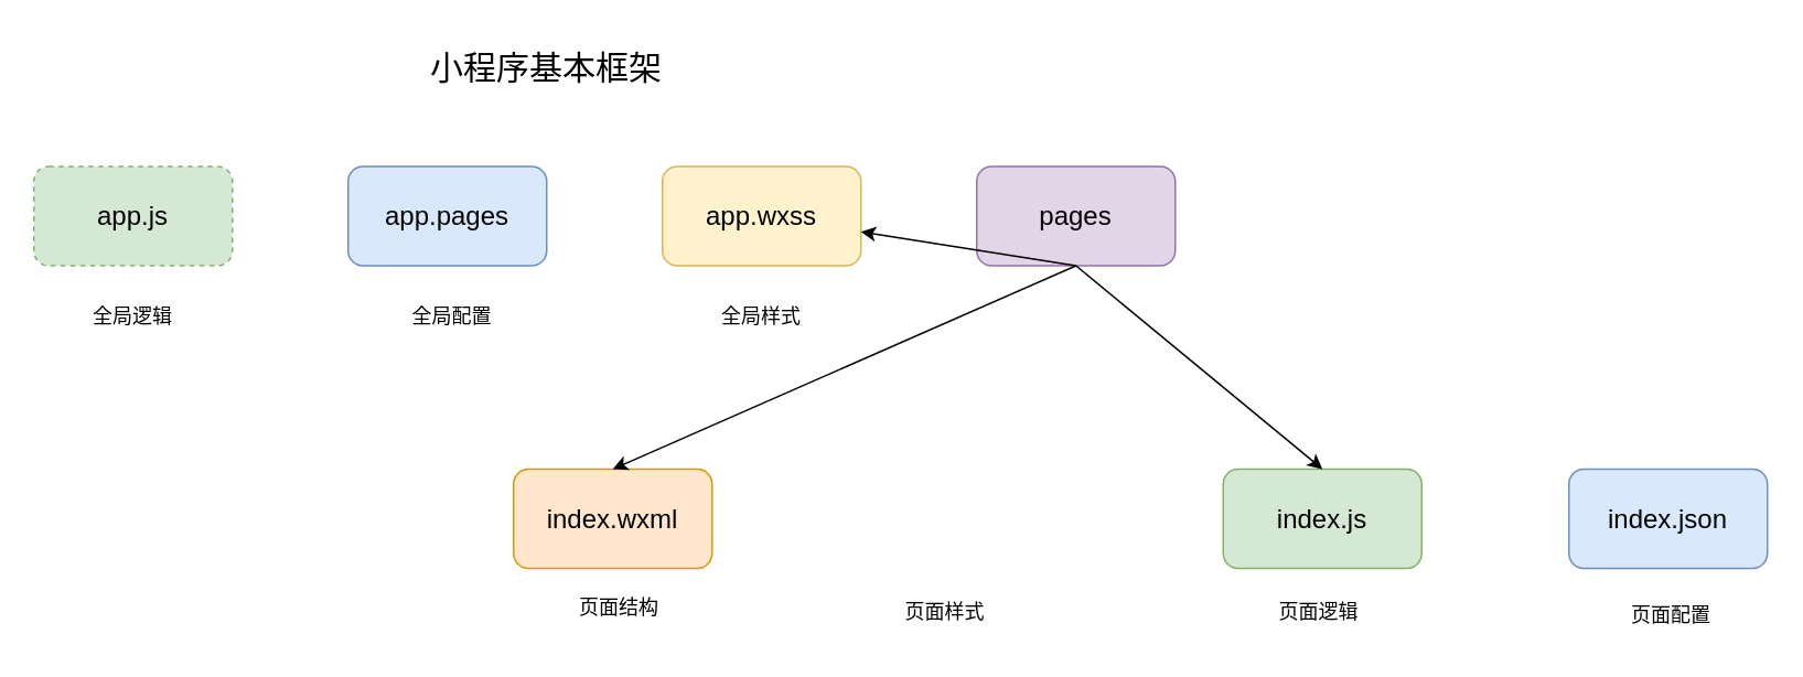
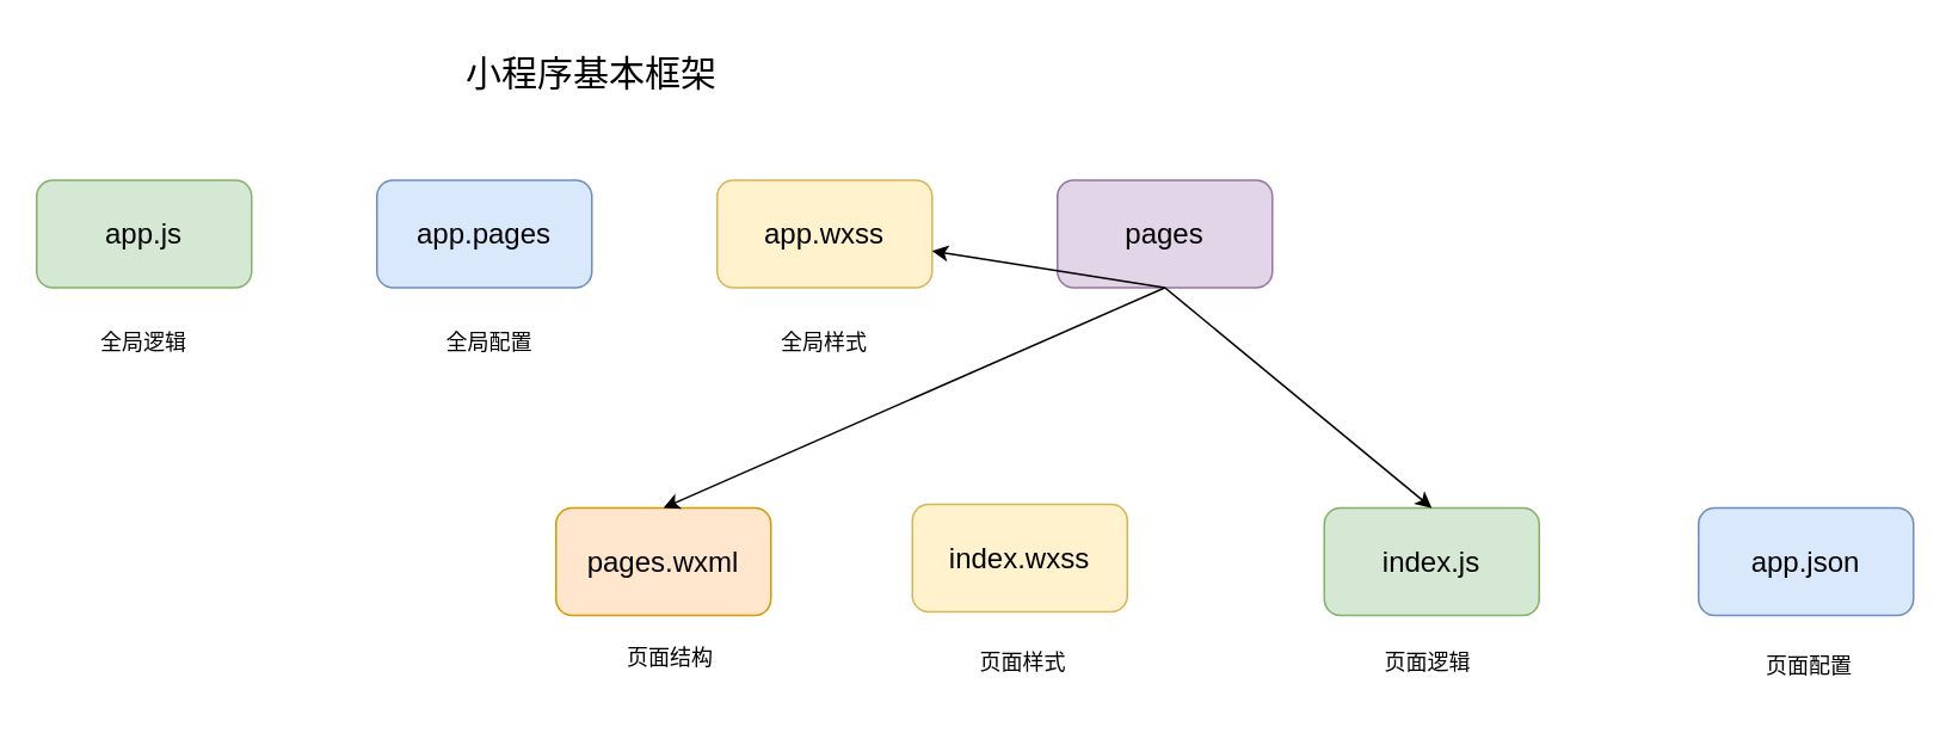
  <mxCell id="0" />
  <mxCell id="1" parent="0" />
- <mxCell id="2" value="&lt;font style=&quot;font-size: 16px;&quot;&gt;app.js&lt;/font&gt;" style="rounded=1;whiteSpace=wrap;html=1;fillColor=#d5e8d4;strokeColor=#82b366;dashed=1;" vertex="1" parent="1"><mxGeometry x="20" y="100" width="120" height="60" as="geometry" /></mxCell>
+ <mxCell id="2" value="&lt;font style=&quot;font-size: 16px;&quot;&gt;app.js&lt;/font&gt;" style="rounded=1;whiteSpace=wrap;html=1;fillColor=#d5e8d4;strokeColor=#82b366;" vertex="1" parent="1"><mxGeometry x="20" y="100" width="120" height="60" as="geometry" /></mxCell>
  <mxCell id="3" value="&lt;font style=&quot;font-size: 16px;&quot;&gt;app.pages&lt;/font&gt;" style="rounded=1;whiteSpace=wrap;html=1;fillColor=#dae8fc;strokeColor=#6c8ebf;" vertex="1" parent="1"><mxGeometry x="210" y="100" width="120" height="60" as="geometry" /></mxCell>
  <mxCell id="4" value="&lt;font style=&quot;font-size: 16px;&quot;&gt;app.wxss&lt;/font&gt;" style="rounded=1;whiteSpace=wrap;html=1;fillColor=#fff2cc;strokeColor=#d6b656;" vertex="1" parent="1"><mxGeometry x="400" y="100" width="120" height="60" as="geometry" /></mxCell>
  <mxCell id="5" value="&lt;font style=&quot;font-size: 16px;&quot;&gt;pages&lt;/font&gt;" style="rounded=1;whiteSpace=wrap;html=1;fillColor=#e1d5e7;strokeColor=#9673a6;" vertex="1" parent="1"><mxGeometry x="590" y="100" width="120" height="60" as="geometry" /></mxCell>
  <mxCell id="6" value="&lt;font style=&quot;font-size: 20px;&quot;&gt;小程序基本框架&lt;/font&gt;" style="text;html=1;align=center;verticalAlign=middle;whiteSpace=wrap;rounded=0;" vertex="1" parent="1"><mxGeometry x="250" y="20" width="160" height="40" as="geometry" /></mxCell>
  <mxCell id="7" value="全局逻辑" style="text;html=1;align=center;verticalAlign=middle;whiteSpace=wrap;rounded=0;" vertex="1" parent="1"><mxGeometry x="50" y="176" width="60" height="30" as="geometry" /></mxCell>
  <mxCell id="8" value="全局配置" style="text;html=1;align=center;verticalAlign=middle;whiteSpace=wrap;rounded=0;" vertex="1" parent="1"><mxGeometry x="243" y="176" width="60" height="30" as="geometry" /></mxCell>
  <mxCell id="9" value="全局样式" style="text;html=1;align=center;verticalAlign=middle;whiteSpace=wrap;rounded=0;" vertex="1" parent="1"><mxGeometry x="430" y="176" width="60" height="30" as="geometry" /></mxCell>
  <mxCell id="10" value="&lt;font style=&quot;font-size: 16px;&quot;&gt;index&lt;/font&gt;&lt;span style=&quot;font-size: 16px; background-color: initial;&quot;&gt;.js&lt;/span&gt;" style="rounded=1;whiteSpace=wrap;html=1;fillColor=#d5e8d4;strokeColor=#82b366;" vertex="1" parent="1"><mxGeometry x="739" y="283" width="120" height="60" as="geometry" /></mxCell>
- <mxCell id="11" value="&lt;font style=&quot;font-size: 16px;&quot;&gt;index.json&lt;/font&gt;" style="rounded=1;whiteSpace=wrap;html=1;fillColor=#dae8fc;strokeColor=#6c8ebf;" vertex="1" parent="1"><mxGeometry x="948" y="283" width="120" height="60" as="geometry" /></mxCell>
- <mxCell id="13" value="&lt;font style=&quot;font-size: 16px;&quot;&gt;index.wxml&lt;/font&gt;" style="rounded=1;whiteSpace=wrap;html=1;fillColor=#ffe6cc;strokeColor=#d79b00;" vertex="1" parent="1"><mxGeometry x="310" y="283" width="120" height="60" as="geometry" /></mxCell>
+ <mxCell id="11" value="&lt;font style=&quot;font-size: 16px;&quot;&gt;app.json&lt;/font&gt;" style="rounded=1;whiteSpace=wrap;html=1;fillColor=#dae8fc;strokeColor=#6c8ebf;" vertex="1" parent="1"><mxGeometry x="948" y="283" width="120" height="60" as="geometry" /></mxCell>
+ <mxCell id="12" value="&lt;font style=&quot;font-size: 16px;&quot;&gt;index.wxss&lt;/font&gt;" style="rounded=1;whiteSpace=wrap;html=1;fillColor=#fff2cc;strokeColor=#d6b656;" vertex="1" parent="1"><mxGeometry x="509" y="281" width="120" height="60" as="geometry" /></mxCell>
+ <mxCell id="13" value="&lt;font style=&quot;font-size: 16px;&quot;&gt;pages.wxml&lt;/font&gt;" style="rounded=1;whiteSpace=wrap;html=1;fillColor=#ffe6cc;strokeColor=#d79b00;" vertex="1" parent="1"><mxGeometry x="310" y="283" width="120" height="60" as="geometry" /></mxCell>
  <mxCell id="14" value="页面结构" style="text;html=1;align=center;verticalAlign=middle;whiteSpace=wrap;rounded=0;" vertex="1" parent="1"><mxGeometry x="344" y="352" width="60" height="30" as="geometry" /></mxCell>
  <mxCell id="15" value="页面样式" style="text;html=1;align=center;verticalAlign=middle;whiteSpace=wrap;rounded=0;" vertex="1" parent="1"><mxGeometry x="541" y="355" width="60" height="30" as="geometry" /></mxCell>
  <mxCell id="16" value="页面逻辑" style="text;html=1;align=center;verticalAlign=middle;whiteSpace=wrap;rounded=0;" vertex="1" parent="1"><mxGeometry x="767" y="355" width="60" height="30" as="geometry" /></mxCell>
  <mxCell id="17" value="页面配置" style="text;html=1;align=center;verticalAlign=middle;whiteSpace=wrap;rounded=0;" vertex="1" parent="1"><mxGeometry x="980" y="357" width="60" height="30" as="geometry" /></mxCell>
  <mxCell id="18" value="" style="endArrow=classic;html=1;rounded=0;exitX=0.5;exitY=1;exitDx=0;exitDy=0;entryX=0.5;entryY=0;entryDx=0;entryDy=0;" edge="1" parent="1" source="5" target="13"><mxGeometry width="50" height="50" relative="1" as="geometry"><mxPoint x="260" y="443" as="sourcePoint" /><mxPoint x="310" y="393" as="targetPoint" /></mxGeometry></mxCell>
  <mxCell id="19" value="" style="endArrow=classic;html=1;rounded=0;exitX=0.5;exitY=1;exitDx=0;exitDy=0;entryX=0.5;entryY=0;entryDx=0;entryDy=0;" edge="1" parent="1" source="5" target="10"><mxGeometry width="50" height="50" relative="1" as="geometry"><mxPoint x="260" y="443" as="sourcePoint" /><mxPoint x="310" y="393" as="targetPoint" /></mxGeometry></mxCell>
  <mxCell id="20" value="" style="endArrow=classic;html=1;rounded=0;exitX=0.5;exitY=1;exitDx=0;exitDy=0;" edge="1" parent="1" source="5" target="4"><mxGeometry width="50" height="50" relative="1" as="geometry"><mxPoint x="260" y="443" as="sourcePoint" /><mxPoint x="310" y="393" as="targetPoint" /></mxGeometry></mxCell>
